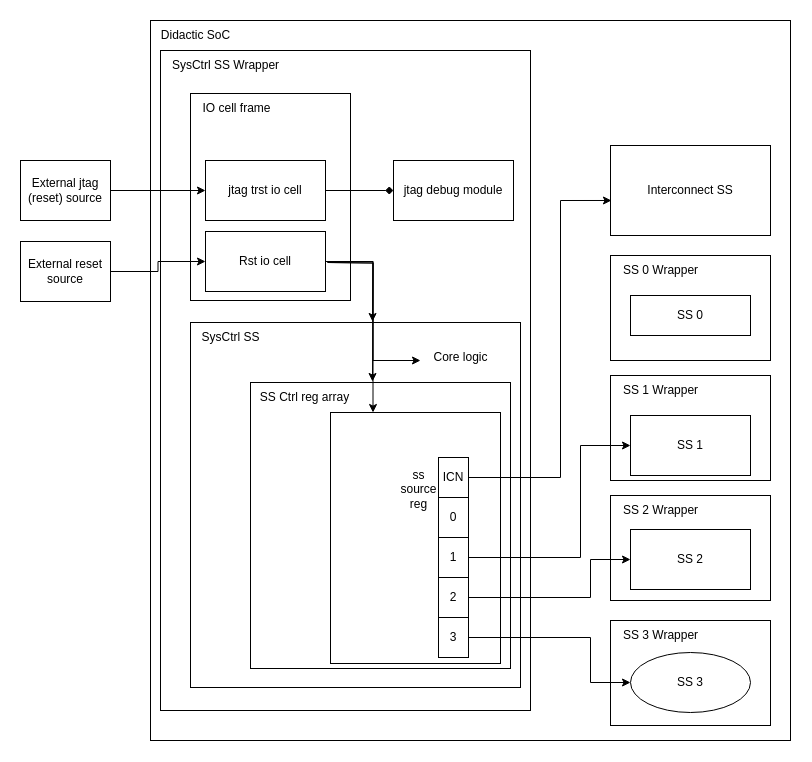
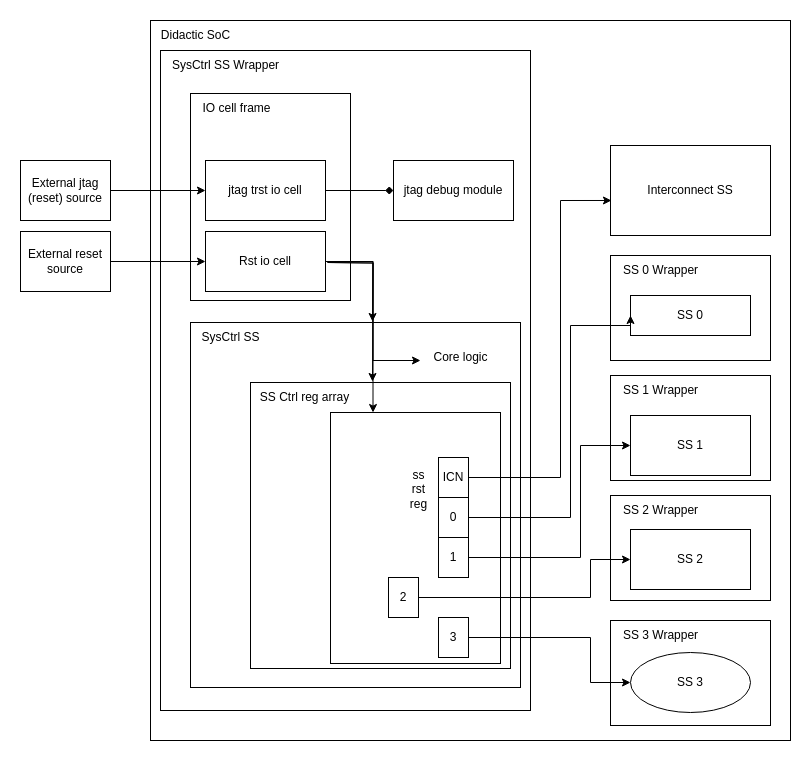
  <mxCell id="0" />
  <mxCell id="1" parent="0" />
  <mxCell id="2" value="" style="rounded=0;whiteSpace=wrap;html=1;" parent="1" vertex="1"><mxGeometry x="150" y="20" width="640" height="720" as="geometry" /></mxCell>
  <mxCell id="3" value="" style="rounded=0;whiteSpace=wrap;html=1;" parent="1" vertex="1"><mxGeometry x="160" y="50" width="370" height="660" as="geometry" /></mxCell>
  <mxCell id="4" value="" style="rounded=0;whiteSpace=wrap;html=1;direction=south;" parent="1" vertex="1"><mxGeometry x="190" y="322" width="330" height="365" as="geometry" /></mxCell>
  <mxCell id="5" value="" style="rounded=0;whiteSpace=wrap;html=1;" parent="1" vertex="1"><mxGeometry x="250" y="382" width="260" height="286" as="geometry" /></mxCell>
  <mxCell id="6" value="" style="rounded=0;whiteSpace=wrap;html=1;" parent="1" vertex="1"><mxGeometry x="190" y="93" width="160" height="207" as="geometry" /></mxCell>
  <mxCell id="7" style="edgeStyle=orthogonalEdgeStyle;rounded=0;orthogonalLoop=1;jettySize=auto;html=1;exitX=1;exitY=0.5;exitDx=0;exitDy=0;entryX=0.25;entryY=0;entryDx=0;entryDy=0;" parent="1" source="10" target="11" edge="1"><mxGeometry relative="1" as="geometry" /></mxCell>
  <mxCell id="8" style="edgeStyle=orthogonalEdgeStyle;rounded=0;orthogonalLoop=1;jettySize=auto;html=1;exitX=1;exitY=0.5;exitDx=0;exitDy=0;" edge="1" parent="1"><mxGeometry relative="1" as="geometry"><mxPoint x="372" y="321" as="targetPoint" /><mxPoint x="327" y="262" as="sourcePoint" /></mxGeometry></mxCell>
  <mxCell id="9" style="edgeStyle=orthogonalEdgeStyle;rounded=0;orthogonalLoop=1;jettySize=auto;html=1;exitX=1;exitY=0.5;exitDx=0;exitDy=0;" edge="1" parent="1"><mxGeometry relative="1" as="geometry"><mxPoint x="372" y="381" as="targetPoint" /><mxPoint x="327" y="262" as="sourcePoint" /></mxGeometry></mxCell>
  <mxCell id="10" value="&lt;div&gt;Rst io cell&lt;/div&gt;" style="rounded=0;whiteSpace=wrap;html=1;" parent="1" vertex="1"><mxGeometry x="205" y="231" width="120" height="60" as="geometry" /></mxCell>
  <mxCell id="11" value="" style="rounded=0;whiteSpace=wrap;html=1;" parent="1" vertex="1"><mxGeometry x="330" y="412" width="170" height="251" as="geometry" /></mxCell>
  <mxCell id="12" value="1" style="rounded=0;whiteSpace=wrap;html=1;" parent="1" vertex="1"><mxGeometry x="438" y="537" width="30" height="40" as="geometry" /></mxCell>
  <mxCell id="13" value="0" style="rounded=0;whiteSpace=wrap;html=1;" parent="1" vertex="1"><mxGeometry x="438" y="497" width="30" height="40" as="geometry" /></mxCell>
- <mxCell id="14" value="2" style="rounded=0;whiteSpace=wrap;html=1;" parent="1" vertex="1"><mxGeometry x="438" y="577" width="30" height="40" as="geometry" /></mxCell>
+ <mxCell id="14" value="2" style="rounded=0;whiteSpace=wrap;html=1;" parent="1" vertex="1"><mxGeometry x="388" y="577" width="30" height="40" as="geometry" /></mxCell>
  <mxCell id="15" value="3" style="rounded=0;whiteSpace=wrap;html=1;" parent="1" vertex="1"><mxGeometry x="438" y="617" width="30" height="40" as="geometry" /></mxCell>
  <mxCell id="16" value="Interconnect SS" style="rounded=0;whiteSpace=wrap;html=1;" parent="1" vertex="1"><mxGeometry x="610" y="145" width="160" height="90" as="geometry" /></mxCell>
  <mxCell id="17" value="" style="rounded=0;whiteSpace=wrap;html=1;" parent="1" vertex="1"><mxGeometry x="610" y="255" width="160" height="105" as="geometry" /></mxCell>
  <mxCell id="18" value="SS 0" style="rounded=0;whiteSpace=wrap;html=1;" parent="1" vertex="1"><mxGeometry x="630" y="295" width="120" height="40" as="geometry" /></mxCell>
  <mxCell id="19" value="" style="rounded=0;whiteSpace=wrap;html=1;" parent="1" vertex="1"><mxGeometry x="610" y="375" width="160" height="105" as="geometry" /></mxCell>
  <mxCell id="20" value="SS 1" style="rounded=0;whiteSpace=wrap;html=1;" parent="1" vertex="1"><mxGeometry x="630" y="415" width="120" height="60" as="geometry" /></mxCell>
  <mxCell id="21" value="" style="rounded=0;whiteSpace=wrap;html=1;" parent="1" vertex="1"><mxGeometry x="610" y="495" width="160" height="105" as="geometry" /></mxCell>
  <mxCell id="22" value="SS 2" style="rounded=0;whiteSpace=wrap;html=1;" parent="1" vertex="1"><mxGeometry x="630" y="529" width="120" height="60" as="geometry" /></mxCell>
  <mxCell id="23" value="" style="rounded=0;whiteSpace=wrap;html=1;" parent="1" vertex="1"><mxGeometry x="610" y="620" width="160" height="105" as="geometry" /></mxCell>
  <mxCell id="24" value="SS 3" style="ellipse;whiteSpace=wrap;html=1;" parent="1" vertex="1"><mxGeometry x="630" y="652" width="120" height="60" as="geometry" /></mxCell>
  <mxCell id="25" style="edgeStyle=orthogonalEdgeStyle;rounded=0;orthogonalLoop=1;jettySize=auto;html=1;exitX=1;exitY=0.5;exitDx=0;exitDy=0;entryX=0;entryY=0.5;entryDx=0;entryDy=0;" parent="1" source="26" target="10" edge="1"><mxGeometry relative="1" as="geometry" /></mxCell>
- <mxCell id="26" value="External reset source" style="rounded=0;whiteSpace=wrap;html=1;" parent="1" vertex="1"><mxGeometry x="20" y="241" width="90" height="60" as="geometry" /></mxCell>
+ <mxCell id="26" value="External reset source" style="rounded=0;whiteSpace=wrap;html=1;" parent="1" vertex="1"><mxGeometry x="20" y="231" width="90" height="60" as="geometry" /></mxCell>
  <mxCell id="27" value="&lt;div&gt;ICN&lt;/div&gt;" style="rounded=0;whiteSpace=wrap;html=1;" parent="1" vertex="1"><mxGeometry x="438" y="457" width="30" height="40" as="geometry" /></mxCell>
  <mxCell id="28" value="Didactic SoC" style="text;html=1;align=center;verticalAlign=middle;resizable=0;points=[];autosize=1;strokeColor=none;fillColor=none;" parent="1" vertex="1"><mxGeometry x="150" y="20" width="90" height="30" as="geometry" /></mxCell>
  <mxCell id="29" value="SysCtrl SS Wrapper" style="text;html=1;align=center;verticalAlign=middle;resizable=0;points=[];autosize=1;strokeColor=none;fillColor=none;" parent="1" vertex="1"><mxGeometry x="160" y="50" width="130" height="30" as="geometry" /></mxCell>
  <mxCell id="30" value="IO cell frame" style="text;html=1;align=center;verticalAlign=middle;resizable=0;points=[];autosize=1;strokeColor=none;fillColor=none;" parent="1" vertex="1"><mxGeometry x="191" y="93" width="90" height="30" as="geometry" /></mxCell>
  <mxCell id="31" value="SysCtrl SS" style="text;html=1;align=center;verticalAlign=middle;resizable=0;points=[];autosize=1;strokeColor=none;fillColor=none;" parent="1" vertex="1"><mxGeometry x="190" y="322" width="80" height="30" as="geometry" /></mxCell>
  <mxCell id="32" value="SS Ctrl reg array" style="text;html=1;align=center;verticalAlign=middle;resizable=0;points=[];autosize=1;strokeColor=none;fillColor=none;" parent="1" vertex="1"><mxGeometry x="249" y="382" width="110" height="30" as="geometry" /></mxCell>
- <mxCell id="33" value="&lt;div&gt;ss&lt;/div&gt;&lt;div&gt;source&lt;/div&gt;&lt;div&gt;reg&lt;/div&gt;" style="text;html=1;align=center;verticalAlign=middle;resizable=0;points=[];autosize=1;strokeColor=none;fillColor=none;" parent="1" vertex="1"><mxGeometry x="398" y="459" width="40" height="60" as="geometry" /></mxCell>
+ <mxCell id="33" value="&lt;div&gt;ss&lt;/div&gt;&lt;div&gt;rst&lt;/div&gt;&lt;div&gt;reg&lt;/div&gt;" style="text;html=1;align=center;verticalAlign=middle;resizable=0;points=[];autosize=1;strokeColor=none;fillColor=none;" parent="1" vertex="1"><mxGeometry x="398" y="459" width="40" height="60" as="geometry" /></mxCell>
  <mxCell id="34" value="SS 0 Wrapper" style="text;html=1;align=center;verticalAlign=middle;resizable=0;points=[];autosize=1;strokeColor=none;fillColor=none;" parent="1" vertex="1"><mxGeometry x="610" y="255" width="100" height="30" as="geometry" /></mxCell>
  <mxCell id="35" value="SS 1 Wrapper" style="text;html=1;align=center;verticalAlign=middle;resizable=0;points=[];autosize=1;strokeColor=none;fillColor=none;" parent="1" vertex="1"><mxGeometry x="610" y="375" width="100" height="30" as="geometry" /></mxCell>
  <mxCell id="36" value="SS 2 Wrapper" style="text;html=1;align=center;verticalAlign=middle;resizable=0;points=[];autosize=1;strokeColor=none;fillColor=none;" parent="1" vertex="1"><mxGeometry x="610" y="495" width="100" height="30" as="geometry" /></mxCell>
  <mxCell id="37" value="SS 3 Wrapper" style="text;html=1;align=center;verticalAlign=middle;resizable=0;points=[];autosize=1;strokeColor=none;fillColor=none;" parent="1" vertex="1"><mxGeometry x="610" y="620" width="100" height="30" as="geometry" /></mxCell>
  <mxCell id="38" value="Core logic" style="text;html=1;align=center;verticalAlign=middle;resizable=0;points=[];autosize=1;strokeColor=none;fillColor=none;" parent="1" vertex="1"><mxGeometry x="420" y="342" width="80" height="30" as="geometry" /></mxCell>
  <mxCell id="39" style="edgeStyle=orthogonalEdgeStyle;rounded=0;orthogonalLoop=1;jettySize=auto;html=1;exitX=1;exitY=0.5;exitDx=0;exitDy=0;entryX=0;entryY=0.6;entryDx=0;entryDy=0;entryPerimeter=0;" parent="1" source="10" target="38" edge="1"><mxGeometry relative="1" as="geometry" /></mxCell>
  <mxCell id="40" style="edgeStyle=orthogonalEdgeStyle;rounded=0;orthogonalLoop=1;jettySize=auto;html=1;exitX=1;exitY=0.5;exitDx=0;exitDy=0;entryX=0;entryY=0.5;entryDx=0;entryDy=0;endArrow=diamond;" edge="1" parent="1" source="41" target="44"><mxGeometry relative="1" as="geometry" /></mxCell>
  <mxCell id="41" value="jtag trst io cell" style="rounded=0;whiteSpace=wrap;html=1;" vertex="1" parent="1"><mxGeometry x="205" y="160" width="120" height="60" as="geometry" /></mxCell>
  <mxCell id="42" style="edgeStyle=orthogonalEdgeStyle;rounded=0;orthogonalLoop=1;jettySize=auto;html=1;exitX=1;exitY=0.5;exitDx=0;exitDy=0;entryX=0;entryY=0.5;entryDx=0;entryDy=0;" edge="1" parent="1" source="43" target="41"><mxGeometry relative="1" as="geometry" /></mxCell>
  <mxCell id="43" value="External jtag (reset) source" style="rounded=0;whiteSpace=wrap;html=1;" vertex="1" parent="1"><mxGeometry x="20" y="160" width="90" height="60" as="geometry" /></mxCell>
  <mxCell id="44" value="jtag debug module" style="rounded=0;whiteSpace=wrap;html=1;" vertex="1" parent="1"><mxGeometry x="393" y="160" width="120" height="60" as="geometry" /></mxCell>
  <mxCell id="45" style="edgeStyle=orthogonalEdgeStyle;rounded=0;orthogonalLoop=1;jettySize=auto;html=1;exitX=1;exitY=0.5;exitDx=0;exitDy=0;entryX=0.006;entryY=0.611;entryDx=0;entryDy=0;entryPerimeter=0;" edge="1" parent="1" source="27" target="16"><mxGeometry relative="1" as="geometry"><Array as="points"><mxPoint x="560" y="477" /><mxPoint x="560" y="200" /></Array></mxGeometry></mxCell>
  <mxCell id="46" style="edgeStyle=orthogonalEdgeStyle;rounded=0;orthogonalLoop=1;jettySize=auto;html=1;exitX=1;exitY=0.5;exitDx=0;exitDy=0;entryX=0;entryY=0.5;entryDx=0;entryDy=0;" edge="1" parent="1" source="14" target="22"><mxGeometry relative="1" as="geometry"><Array as="points"><mxPoint x="590" y="597" /><mxPoint x="590" y="559" /></Array></mxGeometry></mxCell>
  <mxCell id="47" style="edgeStyle=orthogonalEdgeStyle;rounded=0;orthogonalLoop=1;jettySize=auto;html=1;exitX=1;exitY=0.5;exitDx=0;exitDy=0;entryX=0;entryY=0.5;entryDx=0;entryDy=0;" edge="1" parent="1" source="12" target="20"><mxGeometry relative="1" as="geometry"><Array as="points"><mxPoint x="580" y="557" /><mxPoint x="580" y="445" /></Array></mxGeometry></mxCell>
+ <mxCell id="48" style="edgeStyle=orthogonalEdgeStyle;rounded=0;orthogonalLoop=1;jettySize=auto;html=1;exitX=1;exitY=0.5;exitDx=0;exitDy=0;entryX=0;entryY=0.5;entryDx=0;entryDy=0;" edge="1" parent="1" source="13" target="18"><mxGeometry relative="1" as="geometry"><Array as="points"><mxPoint x="570" y="517" /><mxPoint x="570" y="325" /></Array></mxGeometry></mxCell>
  <mxCell id="49" style="edgeStyle=orthogonalEdgeStyle;rounded=0;orthogonalLoop=1;jettySize=auto;html=1;exitX=1;exitY=0.5;exitDx=0;exitDy=0;entryX=0;entryY=0.5;entryDx=0;entryDy=0;" edge="1" parent="1" source="15" target="24"><mxGeometry relative="1" as="geometry"><Array as="points"><mxPoint x="590" y="637" /><mxPoint x="590" y="682" /></Array></mxGeometry></mxCell>
